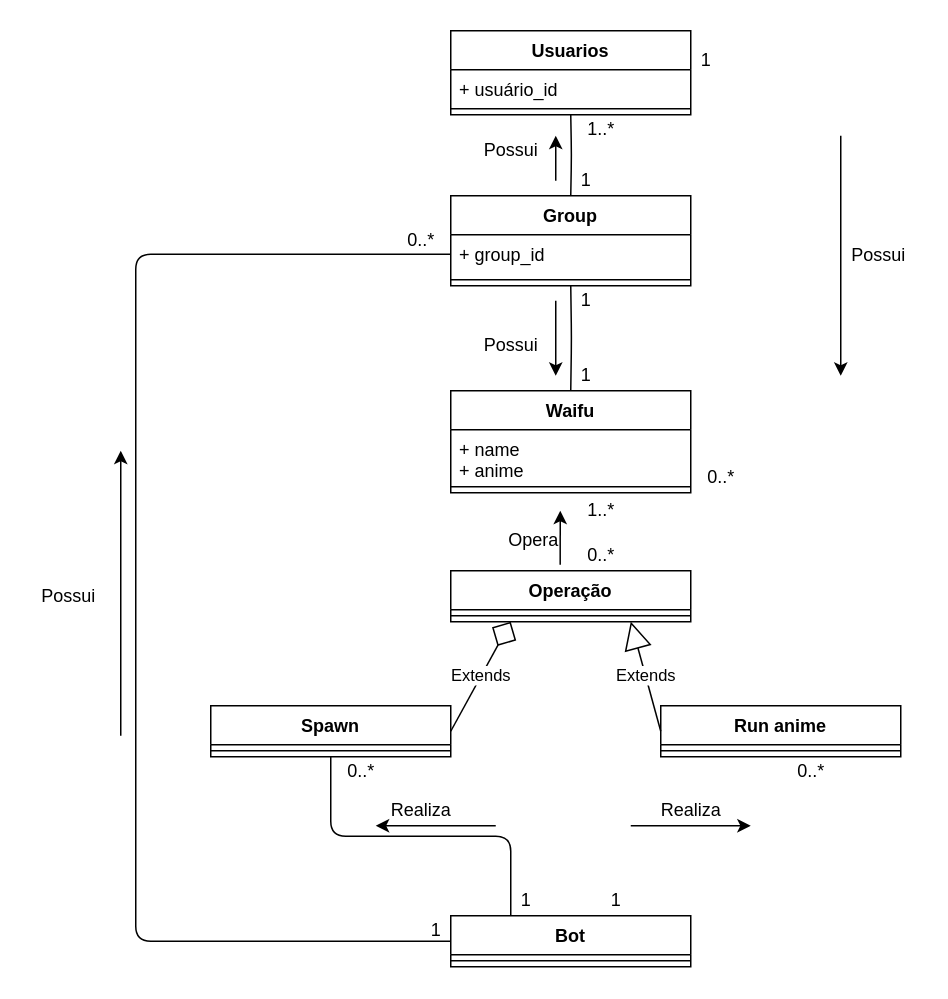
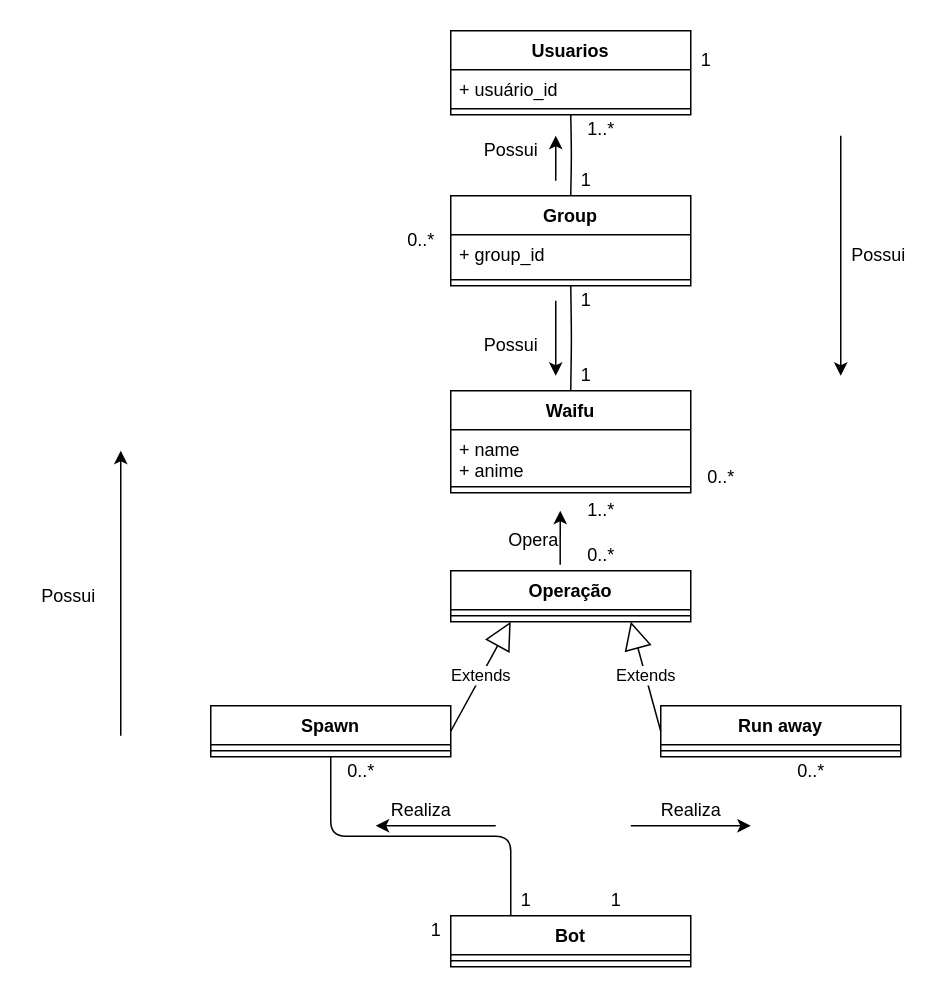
  <mxCell id="0" />
  <mxCell id="1" parent="0" />
  <mxCell id="2" value="Usuarios" style="swimlane;fontStyle=1;align=center;verticalAlign=top;childLayout=stackLayout;horizontal=1;startSize=26;horizontalStack=0;resizeParent=1;resizeParentMax=0;resizeLast=0;collapsible=1;marginBottom=0;" vertex="1" parent="1"><mxGeometry x="300" y="20" width="160" height="56" as="geometry" /></mxCell>
  <mxCell id="3" value="+ usuário_id" style="text;strokeColor=none;fillColor=none;align=left;verticalAlign=top;spacingLeft=4;spacingRight=4;overflow=hidden;rotatable=0;points=[[0,0.5],[1,0.5]];portConstraint=eastwest;" vertex="1" parent="2"><mxGeometry y="26" width="160" height="22" as="geometry" /></mxCell>
  <mxCell id="4" value="" style="line;strokeWidth=1;fillColor=none;align=left;verticalAlign=middle;spacingTop=-1;spacingLeft=3;spacingRight=3;rotatable=0;labelPosition=right;points=[];portConstraint=eastwest;" vertex="1" parent="2"><mxGeometry y="48" width="160" height="8" as="geometry" /></mxCell>
  <mxCell id="5" value="Group" style="swimlane;fontStyle=1;align=center;verticalAlign=top;childLayout=stackLayout;horizontal=1;startSize=26;horizontalStack=0;resizeParent=1;resizeParentMax=0;resizeLast=0;collapsible=1;marginBottom=0;" vertex="1" parent="1"><mxGeometry x="300" y="130" width="160" height="60" as="geometry" /></mxCell>
  <mxCell id="6" value="+ group_id" style="text;strokeColor=none;fillColor=none;align=left;verticalAlign=top;spacingLeft=4;spacingRight=4;overflow=hidden;rotatable=0;points=[[0,0.5],[1,0.5]];portConstraint=eastwest;" vertex="1" parent="5"><mxGeometry y="26" width="160" height="26" as="geometry" /></mxCell>
  <mxCell id="7" value="" style="line;strokeWidth=1;fillColor=none;align=left;verticalAlign=middle;spacingTop=-1;spacingLeft=3;spacingRight=3;rotatable=0;labelPosition=right;points=[];portConstraint=eastwest;" vertex="1" parent="5"><mxGeometry y="52" width="160" height="8" as="geometry" /></mxCell>
  <mxCell id="8" value="Waifu" style="swimlane;fontStyle=1;align=center;verticalAlign=top;childLayout=stackLayout;horizontal=1;startSize=26;horizontalStack=0;resizeParent=1;resizeParentMax=0;resizeLast=0;collapsible=1;marginBottom=0;" vertex="1" parent="1"><mxGeometry x="300" y="260" width="160" height="68" as="geometry" /></mxCell>
  <mxCell id="9" value="+ name&#10;+ anime&#10;" style="text;strokeColor=none;fillColor=none;align=left;verticalAlign=top;spacingLeft=4;spacingRight=4;overflow=hidden;rotatable=0;points=[[0,0.5],[1,0.5]];portConstraint=eastwest;" vertex="1" parent="8"><mxGeometry y="26" width="160" height="34" as="geometry" /></mxCell>
  <mxCell id="10" value="" style="line;strokeWidth=1;fillColor=none;align=left;verticalAlign=middle;spacingTop=-1;spacingLeft=3;spacingRight=3;rotatable=0;labelPosition=right;points=[];portConstraint=eastwest;" vertex="1" parent="8"><mxGeometry y="60" width="160" height="8" as="geometry" /></mxCell>
  <mxCell id="11" value="Bot" style="swimlane;fontStyle=1;align=center;verticalAlign=top;childLayout=stackLayout;horizontal=1;startSize=26;horizontalStack=0;resizeParent=1;resizeParentMax=0;resizeLast=0;collapsible=1;marginBottom=0;" vertex="1" parent="1"><mxGeometry x="300" y="610" width="160" height="34" as="geometry" /></mxCell>
  <mxCell id="12" value="" style="line;strokeWidth=1;fillColor=none;align=left;verticalAlign=middle;spacingTop=-1;spacingLeft=3;spacingRight=3;rotatable=0;labelPosition=right;points=[];portConstraint=eastwest;" vertex="1" parent="11"><mxGeometry y="26" width="160" height="8" as="geometry" /></mxCell>
  <mxCell id="13" value="Operação" style="swimlane;fontStyle=1;align=center;verticalAlign=top;childLayout=stackLayout;horizontal=1;startSize=26;horizontalStack=0;resizeParent=1;resizeParentMax=0;resizeLast=0;collapsible=1;marginBottom=0;" vertex="1" parent="1"><mxGeometry x="300" y="380" width="160" height="34" as="geometry" /></mxCell>
  <mxCell id="14" value="" style="line;strokeWidth=1;fillColor=none;align=left;verticalAlign=middle;spacingTop=-1;spacingLeft=3;spacingRight=3;rotatable=0;labelPosition=right;points=[];portConstraint=eastwest;" vertex="1" parent="13"><mxGeometry y="26" width="160" height="8" as="geometry" /></mxCell>
  <mxCell id="15" value="Spawn" style="swimlane;fontStyle=1;align=center;verticalAlign=top;childLayout=stackLayout;horizontal=1;startSize=26;horizontalStack=0;resizeParent=1;resizeParentMax=0;resizeLast=0;collapsible=1;marginBottom=0;" vertex="1" parent="1"><mxGeometry x="140" y="470" width="160" height="34" as="geometry" /></mxCell>
  <mxCell id="16" value="" style="line;strokeWidth=1;fillColor=none;align=left;verticalAlign=middle;spacingTop=-1;spacingLeft=3;spacingRight=3;rotatable=0;labelPosition=right;points=[];portConstraint=eastwest;" vertex="1" parent="15"><mxGeometry y="26" width="160" height="8" as="geometry" /></mxCell>
- <mxCell id="17" value="Run anime" style="swimlane;fontStyle=1;align=center;verticalAlign=top;childLayout=stackLayout;horizontal=1;startSize=26;horizontalStack=0;resizeParent=1;resizeParentMax=0;resizeLast=0;collapsible=1;marginBottom=0;" vertex="1" parent="1"><mxGeometry x="440" y="470" width="160" height="34" as="geometry" /></mxCell>
+ <mxCell id="17" value="Run away" style="swimlane;fontStyle=1;align=center;verticalAlign=top;childLayout=stackLayout;horizontal=1;startSize=26;horizontalStack=0;resizeParent=1;resizeParentMax=0;resizeLast=0;collapsible=1;marginBottom=0;" vertex="1" parent="1"><mxGeometry x="440" y="470" width="160" height="34" as="geometry" /></mxCell>
  <mxCell id="18" value="" style="line;strokeWidth=1;fillColor=none;align=left;verticalAlign=middle;spacingTop=-1;spacingLeft=3;spacingRight=3;rotatable=0;labelPosition=right;points=[];portConstraint=eastwest;" vertex="1" parent="17"><mxGeometry y="26" width="160" height="8" as="geometry" /></mxCell>
- <mxCell id="19" value="Extends" style="endArrow=diamond;endSize=16;endFill=0;html=1;entryX=0.25;entryY=1;entryDx=0;entryDy=0;exitX=1;exitY=0.5;exitDx=0;exitDy=0;" edge="1" parent="1" source="15" target="13"><mxGeometry width="160" relative="1" as="geometry"><mxPoint x="320" y="570" as="sourcePoint" /><mxPoint x="480" y="570" as="targetPoint" /></mxGeometry></mxCell>
+ <mxCell id="19" value="Extends" style="endArrow=block;endSize=16;endFill=0;html=1;entryX=0.25;entryY=1;entryDx=0;entryDy=0;exitX=1;exitY=0.5;exitDx=0;exitDy=0;" edge="1" parent="1" source="15" target="13"><mxGeometry width="160" relative="1" as="geometry"><mxPoint x="320" y="570" as="sourcePoint" /><mxPoint x="480" y="570" as="targetPoint" /></mxGeometry></mxCell>
  <mxCell id="20" value="Extends" style="endArrow=block;endSize=16;endFill=0;html=1;entryX=0.75;entryY=1;entryDx=0;entryDy=0;exitX=0;exitY=0.5;exitDx=0;exitDy=0;" edge="1" parent="1" source="17" target="13"><mxGeometry width="160" relative="1" as="geometry"><mxPoint x="350" y="520" as="sourcePoint" /><mxPoint x="510" y="520" as="targetPoint" /></mxGeometry></mxCell>
  <mxCell id="21" value="" style="endArrow=none;html=1;entryX=0.5;entryY=1;entryDx=0;entryDy=0;exitX=0.25;exitY=0;exitDx=0;exitDy=0;edgeStyle=orthogonalEdgeStyle;" edge="1" parent="1" source="11" target="15"><mxGeometry width="50" height="50" relative="1" as="geometry"><mxPoint x="220" y="590" as="sourcePoint" /><mxPoint x="270" y="540" as="targetPoint" /></mxGeometry></mxCell>
- <mxCell id="22" value="" style="endArrow=none;html=1;entryX=0;entryY=0.5;entryDx=0;entryDy=0;exitX=0;exitY=0.5;exitDx=0;exitDy=0;edgeStyle=orthogonalEdgeStyle;" edge="1" parent="1" source="11" target="6"><mxGeometry width="50" height="50" relative="1" as="geometry"><mxPoint x="350" y="620" as="sourcePoint" /><mxPoint x="230" y="514" as="targetPoint" /><Array as="points"><mxPoint x="90" y="627" /><mxPoint x="90" y="169" /></Array></mxGeometry></mxCell>
  <mxCell id="23" value="" style="endArrow=none;html=1;entryX=0.5;entryY=1;entryDx=0;entryDy=0;edgeStyle=orthogonalEdgeStyle;" edge="1" parent="1" target="5"><mxGeometry width="50" height="50" relative="1" as="geometry"><mxPoint x="380" y="260" as="sourcePoint" /><mxPoint x="260" y="544" as="targetPoint" /></mxGeometry></mxCell>
  <mxCell id="24" value="" style="endArrow=none;html=1;entryX=0.5;entryY=1;entryDx=0;entryDy=0;edgeStyle=orthogonalEdgeStyle;" edge="1" parent="1" target="2"><mxGeometry width="50" height="50" relative="1" as="geometry"><mxPoint x="380" y="130" as="sourcePoint" /><mxPoint x="270" y="554" as="targetPoint" /></mxGeometry></mxCell>
  <mxCell id="25" value="" style="endArrow=classic;html=1;" edge="1" parent="1"><mxGeometry width="50" height="50" relative="1" as="geometry"><mxPoint x="80" y="490" as="sourcePoint" /><mxPoint x="80" y="300" as="targetPoint" /></mxGeometry></mxCell>
  <mxCell id="26" value="Possui" style="text;html=1;align=center;verticalAlign=middle;resizable=0;points=[];autosize=1;" vertex="1" parent="1"><mxGeometry x="20" y="387" width="50" height="20" as="geometry" /></mxCell>
  <mxCell id="27" value="" style="endArrow=classic;html=1;" edge="1" parent="1"><mxGeometry width="50" height="50" relative="1" as="geometry"><mxPoint x="330" y="550" as="sourcePoint" /><mxPoint x="250" y="550" as="targetPoint" /></mxGeometry></mxCell>
  <mxCell id="28" value="" style="endArrow=classic;html=1;" edge="1" parent="1"><mxGeometry width="50" height="50" relative="1" as="geometry"><mxPoint x="420" y="550" as="sourcePoint" /><mxPoint x="500" y="550" as="targetPoint" /></mxGeometry></mxCell>
  <mxCell id="29" value="" style="endArrow=classic;html=1;exitX=0.456;exitY=-0.118;exitDx=0;exitDy=0;exitPerimeter=0;" edge="1" parent="1" source="13"><mxGeometry width="50" height="50" relative="1" as="geometry"><mxPoint x="350" y="570" as="sourcePoint" /><mxPoint x="373" y="340" as="targetPoint" /></mxGeometry></mxCell>
  <mxCell id="30" value="" style="endArrow=classic;html=1;" edge="1" parent="1"><mxGeometry width="50" height="50" relative="1" as="geometry"><mxPoint x="370" y="200" as="sourcePoint" /><mxPoint x="370" y="250" as="targetPoint" /></mxGeometry></mxCell>
  <mxCell id="31" value="" style="endArrow=classic;html=1;" edge="1" parent="1"><mxGeometry width="50" height="50" relative="1" as="geometry"><mxPoint x="370" y="120" as="sourcePoint" /><mxPoint x="370" y="90" as="targetPoint" /></mxGeometry></mxCell>
  <mxCell id="32" value="" style="endArrow=classic;html=1;" edge="1" parent="1"><mxGeometry width="50" height="50" relative="1" as="geometry"><mxPoint x="560" y="90" as="sourcePoint" /><mxPoint x="560" y="250" as="targetPoint" /></mxGeometry></mxCell>
  <mxCell id="33" value="Realiza" style="text;html=1;align=center;verticalAlign=middle;resizable=0;points=[];autosize=1;" vertex="1" parent="1"><mxGeometry x="250" y="530" width="60" height="20" as="geometry" /></mxCell>
  <mxCell id="34" value="Realiza" style="text;html=1;align=center;verticalAlign=middle;resizable=0;points=[];autosize=1;" vertex="1" parent="1"><mxGeometry x="430" y="530" width="60" height="20" as="geometry" /></mxCell>
  <mxCell id="35" value="Opera" style="text;html=1;align=center;verticalAlign=middle;resizable=0;points=[];autosize=1;" vertex="1" parent="1"><mxGeometry x="330" y="350" width="50" height="20" as="geometry" /></mxCell>
  <mxCell id="36" value="Possui" style="text;html=1;align=center;verticalAlign=middle;resizable=0;points=[];autosize=1;" vertex="1" parent="1"><mxGeometry x="315" y="220" width="50" height="20" as="geometry" /></mxCell>
  <mxCell id="37" value="Possui" style="text;html=1;align=center;verticalAlign=middle;resizable=0;points=[];autosize=1;" vertex="1" parent="1"><mxGeometry x="560" y="160" width="50" height="20" as="geometry" /></mxCell>
  <mxCell id="38" value="Possui" style="text;html=1;align=center;verticalAlign=middle;resizable=0;points=[];autosize=1;" vertex="1" parent="1"><mxGeometry x="315" y="90" width="50" height="20" as="geometry" /></mxCell>
  <mxCell id="39" value="1" style="text;html=1;align=center;verticalAlign=middle;resizable=0;points=[];autosize=1;" vertex="1" parent="1"><mxGeometry x="380" y="110" width="20" height="20" as="geometry" /></mxCell>
  <mxCell id="40" value="1..*" style="text;html=1;align=center;verticalAlign=middle;resizable=0;points=[];autosize=1;" vertex="1" parent="1"><mxGeometry x="380" y="76" width="40" height="20" as="geometry" /></mxCell>
  <mxCell id="41" value="1" style="text;html=1;align=center;verticalAlign=middle;resizable=0;points=[];autosize=1;" vertex="1" parent="1"><mxGeometry x="460" y="30" width="20" height="20" as="geometry" /></mxCell>
  <mxCell id="42" value="0..*" style="text;html=1;align=center;verticalAlign=middle;resizable=0;points=[];autosize=1;" vertex="1" parent="1"><mxGeometry x="460" y="308" width="40" height="20" as="geometry" /></mxCell>
  <mxCell id="43" value="1" style="text;html=1;align=center;verticalAlign=middle;resizable=0;points=[];autosize=1;" vertex="1" parent="1"><mxGeometry x="380" y="190" width="20" height="20" as="geometry" /></mxCell>
  <mxCell id="44" value="1" style="text;html=1;align=center;verticalAlign=middle;resizable=0;points=[];autosize=1;" vertex="1" parent="1"><mxGeometry x="380" y="240" width="20" height="20" as="geometry" /></mxCell>
  <mxCell id="45" value="0..*" style="text;html=1;align=center;verticalAlign=middle;resizable=0;points=[];autosize=1;" vertex="1" parent="1"><mxGeometry x="380" y="360" width="40" height="20" as="geometry" /></mxCell>
  <mxCell id="46" value="1..*" style="text;html=1;align=center;verticalAlign=middle;resizable=0;points=[];autosize=1;" vertex="1" parent="1"><mxGeometry x="380" y="330" width="40" height="20" as="geometry" /></mxCell>
  <mxCell id="47" value="1" style="text;html=1;align=center;verticalAlign=middle;resizable=0;points=[];autosize=1;" vertex="1" parent="1"><mxGeometry x="280" y="610" width="20" height="20" as="geometry" /></mxCell>
  <mxCell id="48" value="0..*" style="text;html=1;align=center;verticalAlign=middle;resizable=0;points=[];autosize=1;" vertex="1" parent="1"><mxGeometry x="260" y="150" width="40" height="20" as="geometry" /></mxCell>
  <mxCell id="49" value="1" style="text;html=1;align=center;verticalAlign=middle;resizable=0;points=[];autosize=1;" vertex="1" parent="1"><mxGeometry x="340" y="590" width="20" height="20" as="geometry" /></mxCell>
  <mxCell id="50" value="1" style="text;html=1;align=center;verticalAlign=middle;resizable=0;points=[];autosize=1;" vertex="1" parent="1"><mxGeometry x="400" y="590" width="20" height="20" as="geometry" /></mxCell>
  <mxCell id="51" value="0..*" style="text;html=1;align=center;verticalAlign=middle;resizable=0;points=[];autosize=1;" vertex="1" parent="1"><mxGeometry x="520" y="504" width="40" height="20" as="geometry" /></mxCell>
  <mxCell id="52" value="0..*" style="text;html=1;align=center;verticalAlign=middle;resizable=0;points=[];autosize=1;" vertex="1" parent="1"><mxGeometry x="220" y="504" width="40" height="20" as="geometry" /></mxCell>
